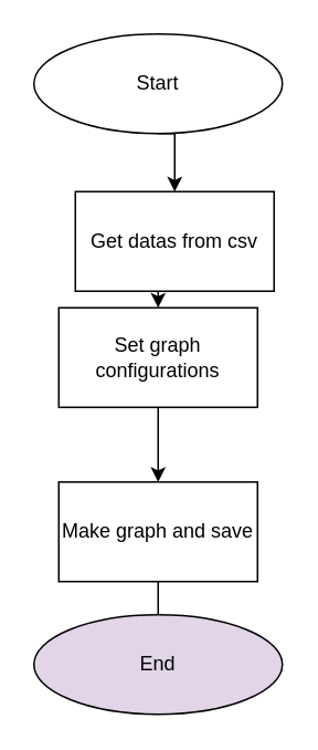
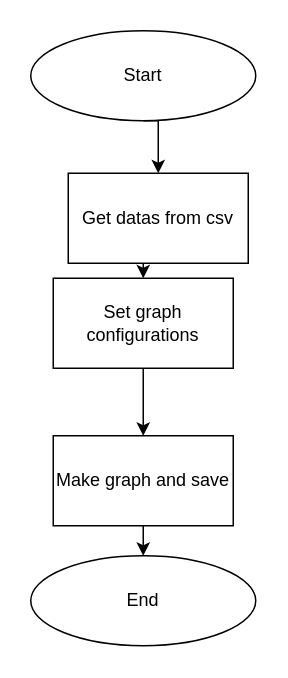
  <mxCell id="0" />
  <mxCell id="1" parent="0" />
  <mxCell id="2" style="edgeStyle=orthogonalEdgeStyle;rounded=0;orthogonalLoop=1;jettySize=auto;html=1;exitX=0.5;exitY=1;exitDx=0;exitDy=0;entryX=0.5;entryY=0;entryDx=0;entryDy=0;" edge="1" parent="1" source="3" target="5"><mxGeometry relative="1" as="geometry" /></mxCell>
  <mxCell id="3" value="Start" style="ellipse;whiteSpace=wrap;html=1;" vertex="1" parent="1"><mxGeometry x="20" y="20" width="150" height="60" as="geometry" /></mxCell>
  <mxCell id="4" style="edgeStyle=orthogonalEdgeStyle;rounded=0;orthogonalLoop=1;jettySize=auto;html=1;exitX=0.5;exitY=1;exitDx=0;exitDy=0;entryX=0.5;entryY=0;entryDx=0;entryDy=0;" edge="1" parent="1" source="5" target="7"><mxGeometry relative="1" as="geometry" /></mxCell>
  <mxCell id="5" value="Get datas from csv" style="rounded=0;whiteSpace=wrap;html=1;" vertex="1" parent="1"><mxGeometry x="45" y="115" width="120" height="60" as="geometry" /></mxCell>
  <mxCell id="6" style="edgeStyle=orthogonalEdgeStyle;rounded=0;orthogonalLoop=1;jettySize=auto;html=1;exitX=0.5;exitY=1;exitDx=0;exitDy=0;entryX=0.5;entryY=0;entryDx=0;entryDy=0;" edge="1" parent="1" source="7" target="9"><mxGeometry relative="1" as="geometry" /></mxCell>
  <mxCell id="7" value="Set graph configurations" style="rounded=0;whiteSpace=wrap;html=1;" vertex="1" parent="1"><mxGeometry x="35" y="185" width="120" height="60" as="geometry" /></mxCell>
- <mxCell id="8" style="edgeStyle=orthogonalEdgeStyle;rounded=0;orthogonalLoop=1;jettySize=auto;html=1;exitX=0.5;exitY=1;exitDx=0;exitDy=0;entryX=0.5;entryY=0;entryDx=0;entryDy=0;endArrow=none;" edge="1" parent="1" source="9" target="10"><mxGeometry relative="1" as="geometry" /></mxCell>
+ <mxCell id="8" style="edgeStyle=orthogonalEdgeStyle;rounded=0;orthogonalLoop=1;jettySize=auto;html=1;exitX=0.5;exitY=1;exitDx=0;exitDy=0;entryX=0.5;entryY=0;entryDx=0;entryDy=0;" edge="1" parent="1" source="9" target="10"><mxGeometry relative="1" as="geometry" /></mxCell>
  <mxCell id="9" value="Make graph and save" style="rounded=0;whiteSpace=wrap;html=1;" vertex="1" parent="1"><mxGeometry x="35" y="290" width="120" height="60" as="geometry" /></mxCell>
- <mxCell id="10" value="End" style="ellipse;whiteSpace=wrap;html=1;fillColor=#e1d5e7;" vertex="1" parent="1"><mxGeometry x="20" y="370" width="150" height="60" as="geometry" /></mxCell>
+ <mxCell id="10" value="End" style="ellipse;whiteSpace=wrap;html=1;" vertex="1" parent="1"><mxGeometry x="20" y="370" width="150" height="60" as="geometry" /></mxCell>
